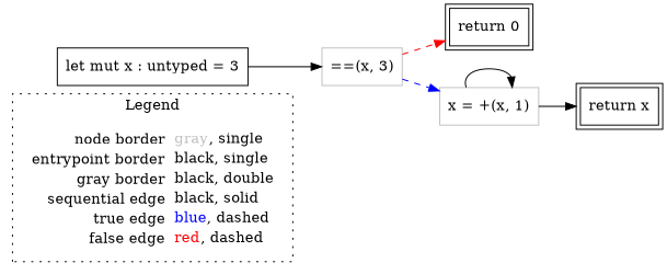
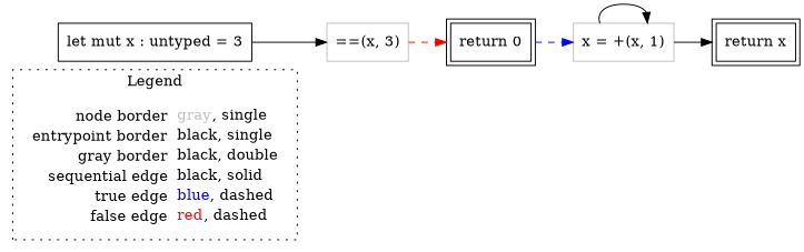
  digraph {
    rankdir=LR
    node [shape=rect color=black]
    edge [color=black]
    n1 [label=<<table border="0" cellpadding="2" cellspacing="0" cellborder="0"><tr><td align="right">node border&nbsp;</td><td align="left"><font color="gray">gray</font>, single</td></tr><tr><td align="right">entrypoint border&nbsp;</td><td align="left"><font color="black">black</font>, single</td></tr><tr><td align="right">gray border&nbsp;</td><td align="left"><font color="black">black</font>, double</td></tr><tr><td align="right">sequential edge&nbsp;</td><td align="left"><font color="black">black</font>, solid</td></tr><tr><td align="right">true edge&nbsp;</td><td align="left"><font color="blue">blue</font>, dashed</td></tr><tr><td align="right">false edge&nbsp;</td><td align="left"><font color="red">red</font>, dashed</td></tr></table>> shape=plaintext color=""]
    n2 [label=<let mut x : untyped = 3>]
    n3 [color=gray label=<==(x, 3)>]
    n4 [label=<return 0> peripheries=2]
    n5 [color=gray label=<x = +(x, 1)>]
    n6 [label=<return x> peripheries=2]
    subgraph cluster_1 {
      label=Legend
      style=dotted
      n1
    }
    n2 -> n3
    n3 -> n4 [color=red style=dashed]
-   n3 -> n5 [color=blue style=dashed]
+   n4 -> n5 [color=blue style=dashed]
    n5 -> n5
    n5 -> n6
  }
